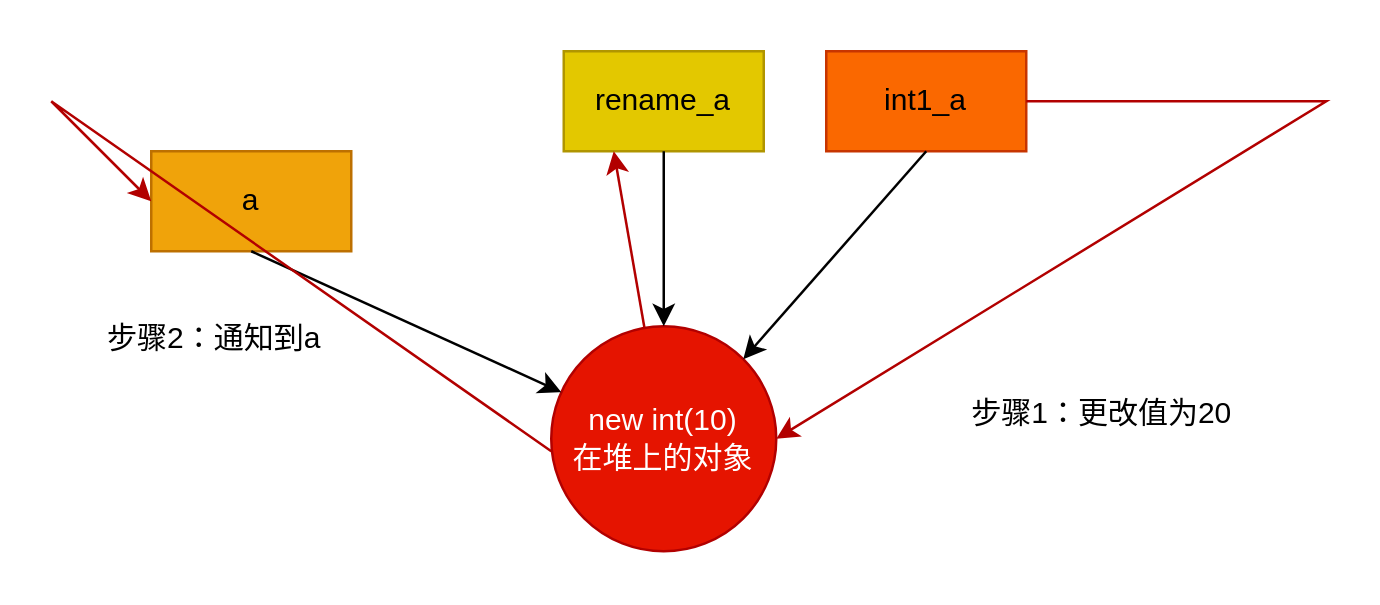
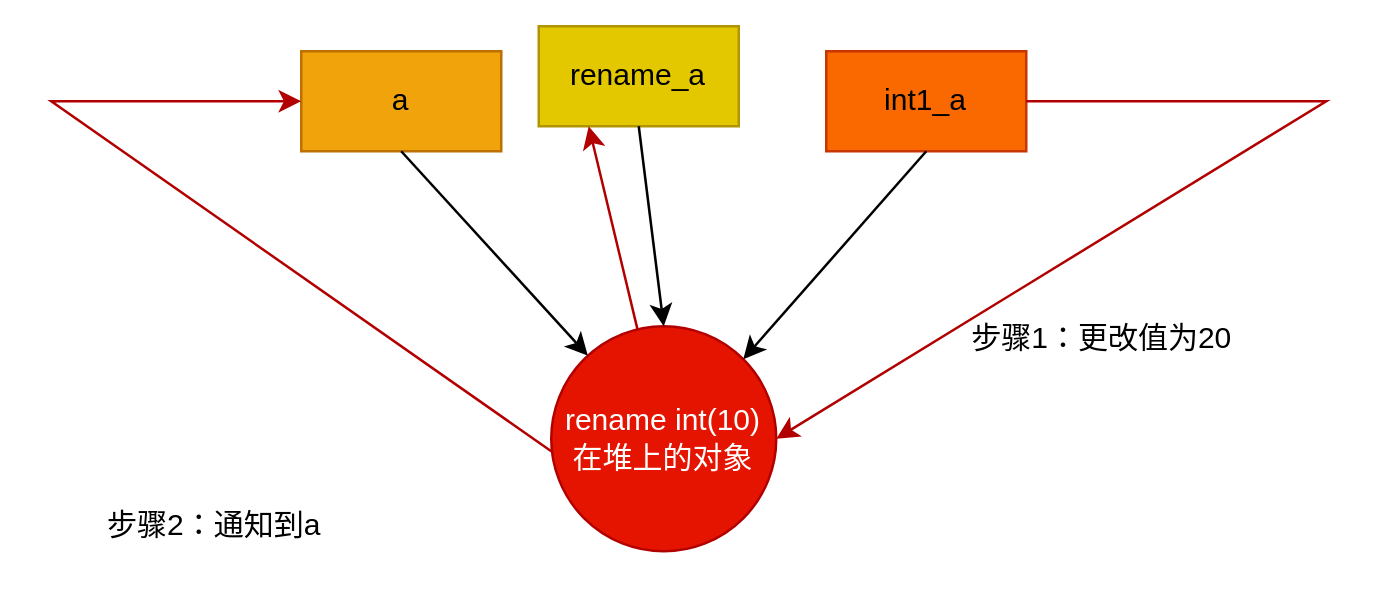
  <mxCell id="0" />
  <mxCell id="1" parent="0" />
- <mxCell id="2" value="a" style="rounded=0;whiteSpace=wrap;html=1;fillColor=#f0a30a;fontColor=#000000;strokeColor=#BD7000;" vertex="1" parent="1"><mxGeometry x="60" y="60" width="80" height="40" as="geometry" /></mxCell>
- <mxCell id="3" value="rename_a" style="rounded=0;whiteSpace=wrap;html=1;fillColor=#e3c800;fontColor=#000000;strokeColor=#B09500;" vertex="1" parent="1"><mxGeometry x="225" y="20" width="80" height="40" as="geometry" /></mxCell>
+ <mxCell id="2" value="a" style="rounded=0;whiteSpace=wrap;html=1;fillColor=#f0a30a;fontColor=#000000;strokeColor=#BD7000;" vertex="1" parent="1"><mxGeometry x="120" y="20" width="80" height="40" as="geometry" /></mxCell>
+ <mxCell id="3" value="rename_a" style="rounded=0;whiteSpace=wrap;html=1;fillColor=#e3c800;fontColor=#000000;strokeColor=#B09500;" vertex="1" parent="1"><mxGeometry x="215" y="10" width="80" height="40" as="geometry" /></mxCell>
  <mxCell id="4" value="int1_a" style="rounded=0;whiteSpace=wrap;html=1;fillColor=#fa6800;fontColor=#000000;strokeColor=#C73500;" vertex="1" parent="1"><mxGeometry x="330" y="20" width="80" height="40" as="geometry" /></mxCell>
- <mxCell id="5" value="new int(10)&lt;br&gt;在堆上的对象" style="ellipse;whiteSpace=wrap;html=1;aspect=fixed;fillColor=#e51400;fontColor=#ffffff;strokeColor=#B20000;" vertex="1" parent="1"><mxGeometry x="220" y="130" width="90" height="90" as="geometry" /></mxCell>
+ <mxCell id="5" value="rename int(10)&lt;br&gt;在堆上的对象" style="ellipse;whiteSpace=wrap;html=1;aspect=fixed;fillColor=#e51400;fontColor=#ffffff;strokeColor=#B20000;" vertex="1" parent="1"><mxGeometry x="220" y="130" width="90" height="90" as="geometry" /></mxCell>
  <mxCell id="6" value="" style="endArrow=classic;html=1;rounded=0;exitX=0.5;exitY=1;exitDx=0;exitDy=0;" edge="1" parent="1" source="2" target="5"><mxGeometry width="50" height="50" relative="1" as="geometry"><mxPoint x="350" y="170" as="sourcePoint" /><mxPoint x="400" y="120" as="targetPoint" /></mxGeometry></mxCell>
  <mxCell id="7" value="" style="endArrow=classic;html=1;rounded=0;exitX=0.5;exitY=1;exitDx=0;exitDy=0;entryX=0.5;entryY=0;entryDx=0;entryDy=0;" edge="1" parent="1" source="3" target="5"><mxGeometry width="50" height="50" relative="1" as="geometry"><mxPoint x="170" y="70" as="sourcePoint" /><mxPoint x="244.658" y="151.768" as="targetPoint" /></mxGeometry></mxCell>
  <mxCell id="8" value="" style="endArrow=classic;html=1;rounded=0;exitX=0.5;exitY=1;exitDx=0;exitDy=0;entryX=1;entryY=0;entryDx=0;entryDy=0;" edge="1" parent="1" source="4" target="5"><mxGeometry width="50" height="50" relative="1" as="geometry"><mxPoint x="270" y="70" as="sourcePoint" /><mxPoint x="275" y="140" as="targetPoint" /></mxGeometry></mxCell>
  <mxCell id="9" value="" style="endArrow=classic;html=1;rounded=0;entryX=1;entryY=0.5;entryDx=0;entryDy=0;exitX=1;exitY=0.5;exitDx=0;exitDy=0;fillColor=#e51400;strokeColor=#B20000;" edge="1" parent="1" source="4" target="5"><mxGeometry width="50" height="50" relative="1" as="geometry"><mxPoint x="350" y="170" as="sourcePoint" /><mxPoint x="400" y="120" as="targetPoint" /><Array as="points"><mxPoint x="530" y="40" /></Array></mxGeometry></mxCell>
- <mxCell id="10" value="步骤1：更改值为20" style="text;html=1;align=center;verticalAlign=middle;resizable=0;points=[];autosize=1;strokeColor=none;fillColor=none;" vertex="1" parent="1"><mxGeometry x="375" y="150" width="130" height="30" as="geometry" /></mxCell>
+ <mxCell id="10" value="步骤1：更改值为20" style="text;html=1;align=center;verticalAlign=middle;resizable=0;points=[];autosize=1;strokeColor=none;fillColor=none;" vertex="1" parent="1"><mxGeometry x="375" y="120" width="130" height="30" as="geometry" /></mxCell>
  <mxCell id="11" value="" style="endArrow=classic;html=1;rounded=0;entryX=0;entryY=0.5;entryDx=0;entryDy=0;fillColor=#e51400;strokeColor=#B20000;" edge="1" parent="1" target="2"><mxGeometry width="50" height="50" relative="1" as="geometry"><mxPoint x="220" y="180" as="sourcePoint" /><mxPoint x="400" y="120" as="targetPoint" /><Array as="points"><mxPoint x="20" y="40" /></Array></mxGeometry></mxCell>
- <mxCell id="12" value="步骤2：通知到a" style="text;html=1;align=center;verticalAlign=middle;resizable=0;points=[];autosize=1;strokeColor=none;fillColor=none;" vertex="1" parent="1"><mxGeometry x="30" y="120" width="110" height="30" as="geometry" /></mxCell>
+ <mxCell id="12" value="步骤2：通知到a" style="text;html=1;align=center;verticalAlign=middle;resizable=0;points=[];autosize=1;strokeColor=none;fillColor=none;" vertex="1" parent="1"><mxGeometry x="30" y="195" width="110" height="30" as="geometry" /></mxCell>
  <mxCell id="13" value="" style="endArrow=classic;html=1;rounded=0;entryX=0.25;entryY=1;entryDx=0;entryDy=0;fillColor=#e51400;strokeColor=#B20000;" edge="1" parent="1" source="5" target="3"><mxGeometry width="50" height="50" relative="1" as="geometry"><mxPoint x="275" y="70" as="sourcePoint" /><mxPoint x="275" y="140" as="targetPoint" /></mxGeometry></mxCell>
